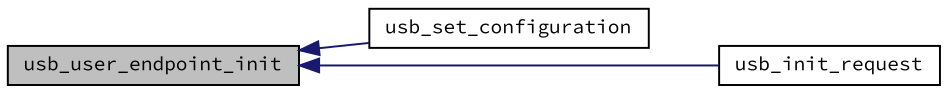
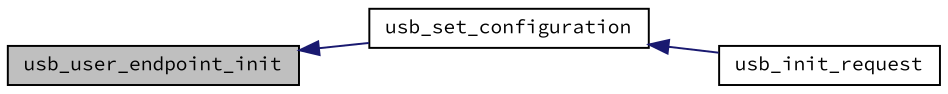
  digraph {
    fontname="Source Code Pro"
    rankdir=LR
    node [color=black fillcolor=white fontname="Source Code Pro" fontsize=10 shape=record style=filled]
    edge [color=midnightblue dir=back fontname="Source Code Pro" fontsize=10 labelfontname="FreeSans.ttf" labelfontsize=10 style=solid]
    n1 [fillcolor=grey75 fontcolor=black height=0.2 label=usb_user_endpoint_init width=0.4]
    n2 [height=0.2 label=usb_set_configuration width=0.4]
    n3 [height=0.2 label=usb_init_request width=0.4]
    n1 -> n2
-   n1 -> n3
+   n2 -> n3
  }
